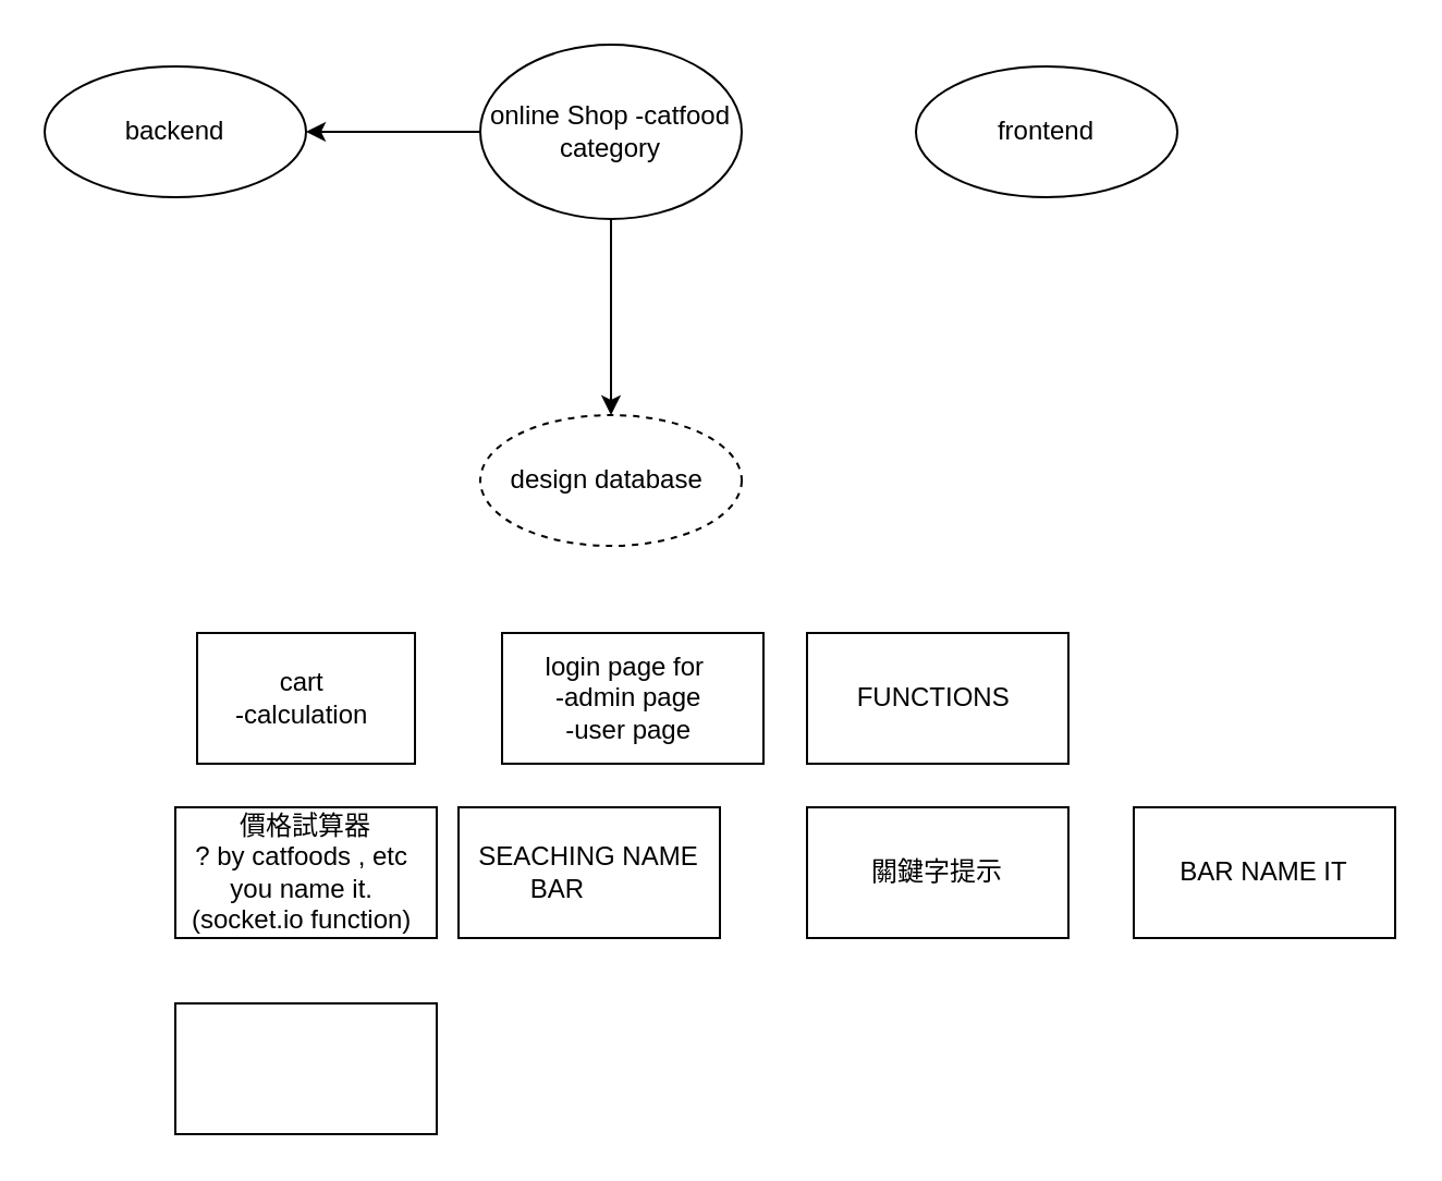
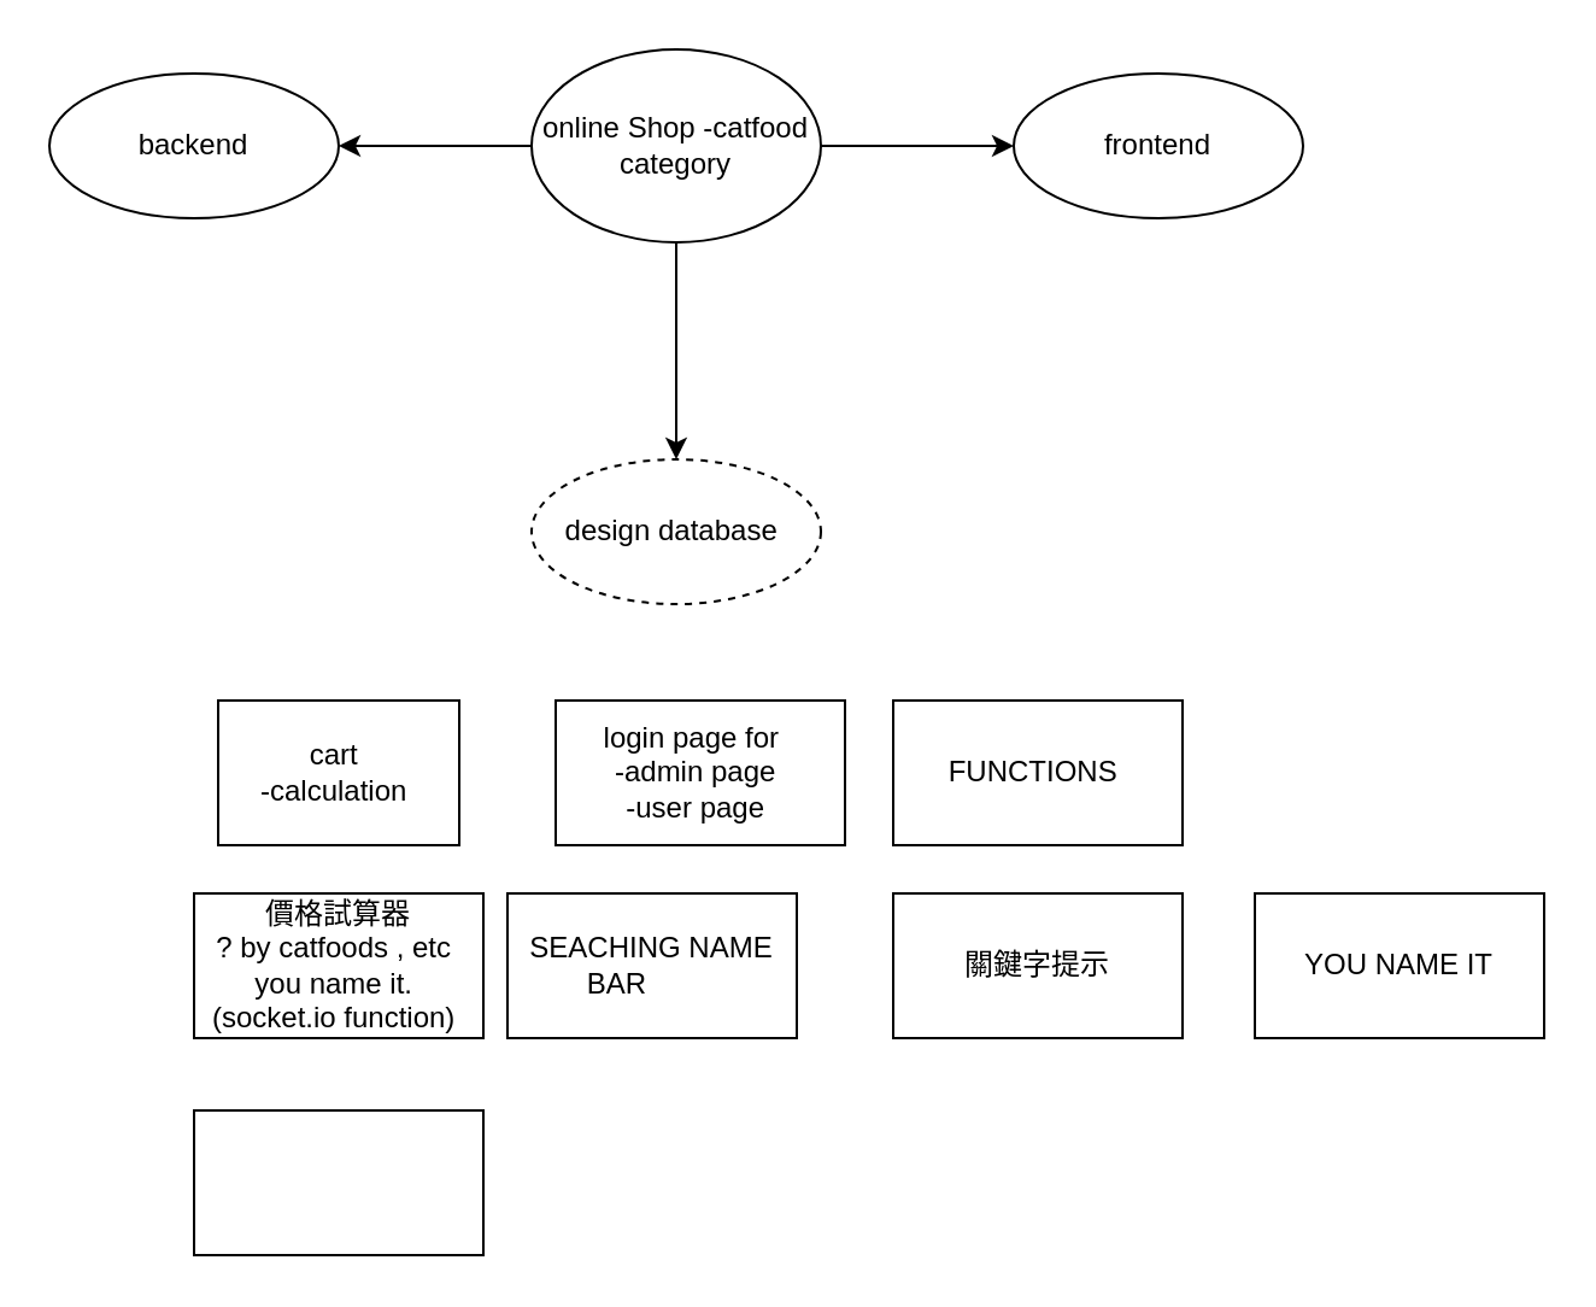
  <mxCell id="0" />
  <mxCell id="1" parent="0" />
  <mxCell id="2" value="" style="edgeStyle=none;html=1;" edge="1" parent="1" source="5" target="6"><mxGeometry relative="1" as="geometry" /></mxCell>
+ <mxCell id="3" value="" style="edgeStyle=none;html=1;" edge="1" parent="1" source="5" target="7"><mxGeometry relative="1" as="geometry" /></mxCell>
  <mxCell id="4" value="" style="edgeStyle=none;html=1;" edge="1" parent="1" source="5" target="8"><mxGeometry relative="1" as="geometry" /></mxCell>
  <mxCell id="5" value="online Shop -catfood category&lt;br&gt;" style="ellipse;whiteSpace=wrap;html=1;" vertex="1" parent="1"><mxGeometry x="220" y="20" width="120" height="80" as="geometry" /></mxCell>
  <mxCell id="6" value="design database&amp;nbsp;" style="ellipse;whiteSpace=wrap;html=1;dashed=1;" vertex="1" parent="1"><mxGeometry x="220" y="190" width="120" height="60" as="geometry" /></mxCell>
  <mxCell id="7" value="frontend" style="ellipse;whiteSpace=wrap;html=1;" vertex="1" parent="1"><mxGeometry x="420" y="30" width="120" height="60" as="geometry" /></mxCell>
  <mxCell id="8" value="backend" style="ellipse;whiteSpace=wrap;html=1;" vertex="1" parent="1"><mxGeometry x="20" y="30" width="120" height="60" as="geometry" /></mxCell>
  <mxCell id="9" value="cart&amp;nbsp;&lt;br&gt;-calculation&amp;nbsp;" style="whiteSpace=wrap;html=1;" vertex="1" parent="1"><mxGeometry x="90" y="290" width="100" height="60" as="geometry" /></mxCell>
  <mxCell id="10" value="login page for&amp;nbsp;&amp;nbsp;&lt;br&gt;-admin page&amp;nbsp;&lt;br&gt;-user page&amp;nbsp;" style="whiteSpace=wrap;html=1;" vertex="1" parent="1"><mxGeometry x="230" y="290" width="120" height="60" as="geometry" /></mxCell>
  <mxCell id="11" value="FUNCTIONS&amp;nbsp;" style="whiteSpace=wrap;html=1;" vertex="1" parent="1"><mxGeometry x="370" y="290" width="120" height="60" as="geometry" /></mxCell>
  <mxCell id="12" value="價格試算器&lt;br&gt;? by catfoods , etc&amp;nbsp;&lt;br&gt;you name it.&amp;nbsp;&lt;br&gt;(socket.io function)&amp;nbsp;" style="whiteSpace=wrap;html=1;" vertex="1" parent="1"><mxGeometry x="80" y="370" width="120" height="60" as="geometry" /></mxCell>
  <mxCell id="13" value="SEACHING NAME BAR&amp;nbsp;&lt;span style=&quot;white-space: pre&quot;&gt;&#09;&lt;/span&gt;" style="whiteSpace=wrap;html=1;" vertex="1" parent="1"><mxGeometry x="210" y="370" width="120" height="60" as="geometry" /></mxCell>
  <mxCell id="14" value="關鍵字提示" style="whiteSpace=wrap;html=1;" vertex="1" parent="1"><mxGeometry x="370" y="370" width="120" height="60" as="geometry" /></mxCell>
- <mxCell id="15" value="BAR NAME IT" style="whiteSpace=wrap;html=1;" vertex="1" parent="1"><mxGeometry x="520" y="370" width="120" height="60" as="geometry" /></mxCell>
+ <mxCell id="15" value="YOU NAME IT" style="whiteSpace=wrap;html=1;" vertex="1" parent="1"><mxGeometry x="520" y="370" width="120" height="60" as="geometry" /></mxCell>
  <mxCell id="16" value="" style="whiteSpace=wrap;html=1;" vertex="1" parent="1"><mxGeometry x="80" y="460" width="120" height="60" as="geometry" /></mxCell>
